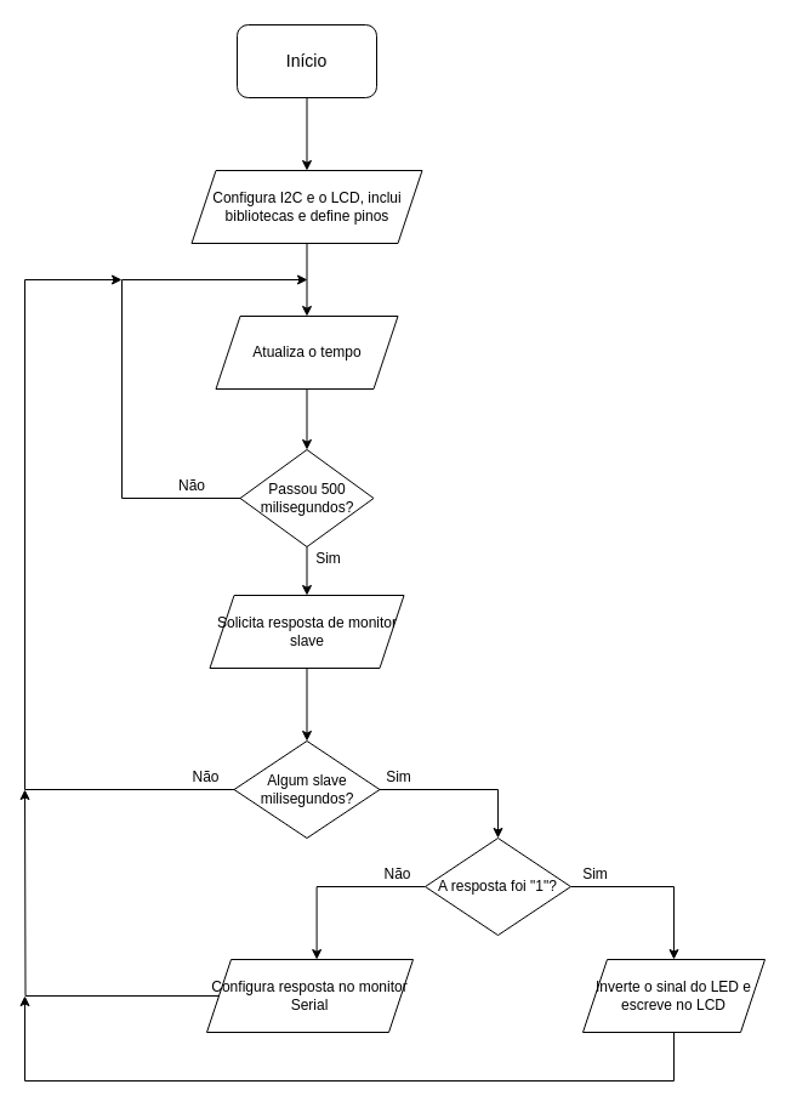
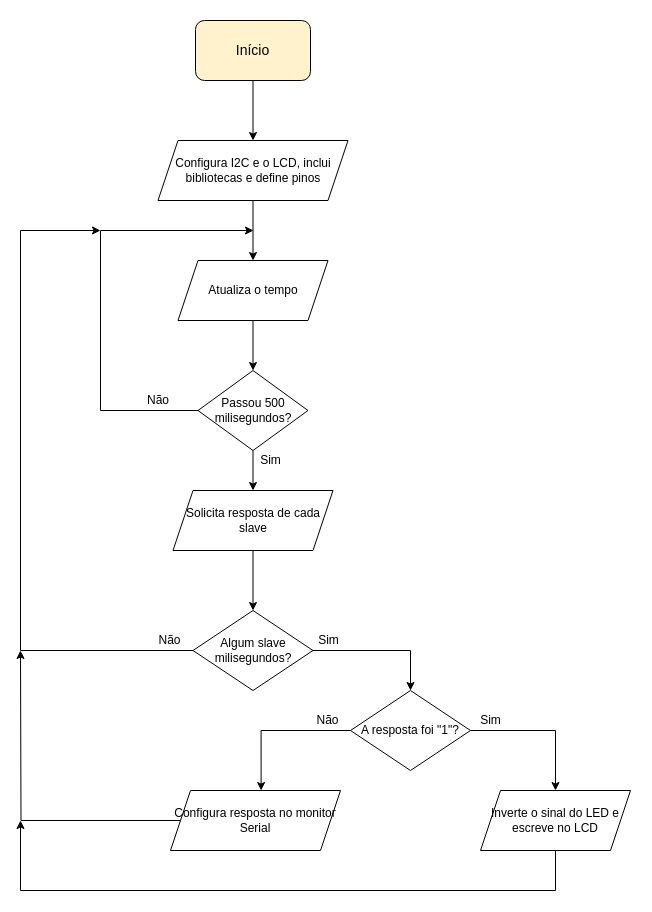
  <mxCell id="0" />
  <mxCell id="1" parent="0" />
  <mxCell id="2" style="edgeStyle=orthogonalEdgeStyle;rounded=0;orthogonalLoop=1;jettySize=auto;html=1;entryX=0.5;entryY=0;entryDx=0;entryDy=0;" parent="1" source="3" target="5" edge="1"><mxGeometry relative="1" as="geometry" /></mxCell>
- <mxCell id="3" value="&lt;font style=&quot;font-size: 14px&quot;&gt;Iní&lt;/font&gt;&lt;font style=&quot;font-size: 14px&quot;&gt;cio&lt;/font&gt;" style="rounded=1;whiteSpace=wrap;html=1;" parent="1" vertex="1"><mxGeometry x="195" y="20" width="115" height="60" as="geometry" /></mxCell>
+ <mxCell id="3" value="&lt;font style=&quot;font-size: 14px&quot;&gt;Iní&lt;/font&gt;&lt;font style=&quot;font-size: 14px&quot;&gt;cio&lt;/font&gt;" style="rounded=1;whiteSpace=wrap;html=1;fillColor=#fff2cc;" parent="1" vertex="1"><mxGeometry x="195" y="20" width="115" height="60" as="geometry" /></mxCell>
  <mxCell id="4" style="edgeStyle=orthogonalEdgeStyle;rounded=0;orthogonalLoop=1;jettySize=auto;html=1;entryX=0.5;entryY=0;entryDx=0;entryDy=0;" parent="1" source="5" target="10" edge="1"><mxGeometry relative="1" as="geometry" /></mxCell>
  <mxCell id="5" value="Configura I2C e o LCD, inclui bibliotecas e define pinos" style="shape=parallelogram;perimeter=parallelogramPerimeter;fixedSize=1;align=center;whiteSpace=wrap;html=1;labelBorderColor=none;labelBackgroundColor=none;" parent="1" vertex="1"><mxGeometry x="157.5" y="140" width="190" height="60" as="geometry" /></mxCell>
  <mxCell id="6" style="edgeStyle=orthogonalEdgeStyle;rounded=0;orthogonalLoop=1;jettySize=auto;html=1;" parent="1" source="8" edge="1"><mxGeometry relative="1" as="geometry"><mxPoint x="253" y="230" as="targetPoint" /><Array as="points"><mxPoint x="100" y="410" /><mxPoint x="100" y="230" /></Array></mxGeometry></mxCell>
  <mxCell id="7" style="edgeStyle=orthogonalEdgeStyle;rounded=0;orthogonalLoop=1;jettySize=auto;html=1;entryX=0.5;entryY=0;entryDx=0;entryDy=0;" parent="1" source="8" target="22" edge="1"><mxGeometry relative="1" as="geometry" /></mxCell>
  <mxCell id="8" value="Passou 500 milisegundos?" style="rhombus;whiteSpace=wrap;html=1;" parent="1" vertex="1"><mxGeometry x="197.5" y="370" width="110" height="80" as="geometry" /></mxCell>
  <mxCell id="9" style="edgeStyle=orthogonalEdgeStyle;rounded=0;orthogonalLoop=1;jettySize=auto;html=1;entryX=0.5;entryY=0;entryDx=0;entryDy=0;" parent="1" source="10" target="8" edge="1"><mxGeometry relative="1" as="geometry" /></mxCell>
  <mxCell id="10" value="Atualiza o tempo" style="shape=parallelogram;perimeter=parallelogramPerimeter;whiteSpace=wrap;html=1;fixedSize=1;" parent="1" vertex="1"><mxGeometry x="177.5" y="260" width="150" height="60" as="geometry" /></mxCell>
  <mxCell id="11" value="Não" style="text;html=1;strokeColor=none;fillColor=none;align=center;verticalAlign=middle;whiteSpace=wrap;rounded=0;" parent="1" vertex="1"><mxGeometry x="137.5" y="390" width="40" height="20" as="geometry" /></mxCell>
  <mxCell id="12" style="edgeStyle=orthogonalEdgeStyle;rounded=0;orthogonalLoop=1;jettySize=auto;html=1;entryX=0.5;entryY=0;entryDx=0;entryDy=0;" parent="1" source="14" target="17" edge="1"><mxGeometry relative="1" as="geometry" /></mxCell>
  <mxCell id="13" style="edgeStyle=orthogonalEdgeStyle;rounded=0;orthogonalLoop=1;jettySize=auto;html=1;" parent="1" source="14" edge="1"><mxGeometry relative="1" as="geometry"><mxPoint x="100" y="230" as="targetPoint" /><Array as="points"><mxPoint x="20" y="650" /><mxPoint x="20" y="230" /></Array></mxGeometry></mxCell>
  <mxCell id="14" value="Algum slave milisegundos?" style="rhombus;whiteSpace=wrap;html=1;" parent="1" vertex="1"><mxGeometry x="192.5" y="610" width="120" height="80" as="geometry" /></mxCell>
  <mxCell id="15" style="edgeStyle=orthogonalEdgeStyle;rounded=0;orthogonalLoop=1;jettySize=auto;html=1;entryX=0.533;entryY=0;entryDx=0;entryDy=0;entryPerimeter=0;" parent="1" source="17" target="19" edge="1"><mxGeometry relative="1" as="geometry"><Array as="points"><mxPoint x="260" y="730" /></Array></mxGeometry></mxCell>
  <mxCell id="16" style="edgeStyle=orthogonalEdgeStyle;rounded=0;orthogonalLoop=1;jettySize=auto;html=1;entryX=0.5;entryY=0;entryDx=0;entryDy=0;" parent="1" source="17" target="24" edge="1"><mxGeometry relative="1" as="geometry" /></mxCell>
  <mxCell id="17" value="A resposta foi &quot;1&quot;?" style="rhombus;whiteSpace=wrap;html=1;" parent="1" vertex="1"><mxGeometry x="350" y="690" width="120" height="80" as="geometry" /></mxCell>
  <mxCell id="18" style="edgeStyle=orthogonalEdgeStyle;rounded=0;orthogonalLoop=1;jettySize=auto;html=1;" parent="1" source="19" edge="1"><mxGeometry relative="1" as="geometry"><mxPoint x="20" y="650" as="targetPoint" /></mxGeometry></mxCell>
  <mxCell id="19" value="Configura resposta no monitor Serial" style="shape=parallelogram;perimeter=parallelogramPerimeter;whiteSpace=wrap;html=1;fixedSize=1;" parent="1" vertex="1"><mxGeometry x="170" y="790" width="170" height="60" as="geometry" /></mxCell>
  <mxCell id="20" value="Sim" style="text;html=1;align=center;verticalAlign=middle;resizable=0;points=[];autosize=1;strokeColor=none;fillColor=none;" parent="1" vertex="1"><mxGeometry x="250" y="450" width="40" height="20" as="geometry" /></mxCell>
  <mxCell id="21" style="edgeStyle=orthogonalEdgeStyle;rounded=0;orthogonalLoop=1;jettySize=auto;html=1;entryX=0.5;entryY=0;entryDx=0;entryDy=0;" parent="1" source="22" target="14" edge="1"><mxGeometry relative="1" as="geometry" /></mxCell>
- <mxCell id="22" value="Solicita resposta de monitor slave" style="shape=parallelogram;perimeter=parallelogramPerimeter;whiteSpace=wrap;html=1;fixedSize=1;" parent="1" vertex="1"><mxGeometry x="172.5" y="490" width="160" height="60" as="geometry" /></mxCell>
+ <mxCell id="22" value="Solicita resposta de cada slave" style="shape=parallelogram;perimeter=parallelogramPerimeter;whiteSpace=wrap;html=1;fixedSize=1;" parent="1" vertex="1"><mxGeometry x="172.5" y="490" width="160" height="60" as="geometry" /></mxCell>
  <mxCell id="23" style="edgeStyle=orthogonalEdgeStyle;rounded=0;orthogonalLoop=1;jettySize=auto;html=1;" parent="1" source="24" edge="1"><mxGeometry relative="1" as="geometry"><mxPoint x="20" y="820" as="targetPoint" /><Array as="points"><mxPoint x="555" y="890" /><mxPoint x="20" y="890" /></Array></mxGeometry></mxCell>
  <mxCell id="24" value="Inverte o sinal do LED e escreve no LCD" style="shape=parallelogram;perimeter=parallelogramPerimeter;whiteSpace=wrap;html=1;fixedSize=1;" parent="1" vertex="1"><mxGeometry x="480" y="790" width="150" height="60" as="geometry" /></mxCell>
  <mxCell id="25" value="Sim" style="text;html=1;align=center;verticalAlign=middle;resizable=0;points=[];autosize=1;strokeColor=none;fillColor=none;" parent="1" vertex="1"><mxGeometry x="307.5" y="630" width="40" height="20" as="geometry" /></mxCell>
  <mxCell id="26" value="Não" style="text;html=1;strokeColor=none;fillColor=none;align=center;verticalAlign=middle;whiteSpace=wrap;rounded=0;" parent="1" vertex="1"><mxGeometry x="137.5" y="625" width="62.5" height="30" as="geometry" /></mxCell>
  <mxCell id="27" value="Sim" style="text;html=1;align=center;verticalAlign=middle;resizable=0;points=[];autosize=1;strokeColor=none;fillColor=none;" parent="1" vertex="1"><mxGeometry x="470" y="710" width="40" height="20" as="geometry" /></mxCell>
  <mxCell id="28" value="Não" style="text;html=1;strokeColor=none;fillColor=none;align=center;verticalAlign=middle;whiteSpace=wrap;rounded=0;rotation=0;" parent="1" vertex="1"><mxGeometry x="296.25" y="705" width="62.5" height="30" as="geometry" /></mxCell>
